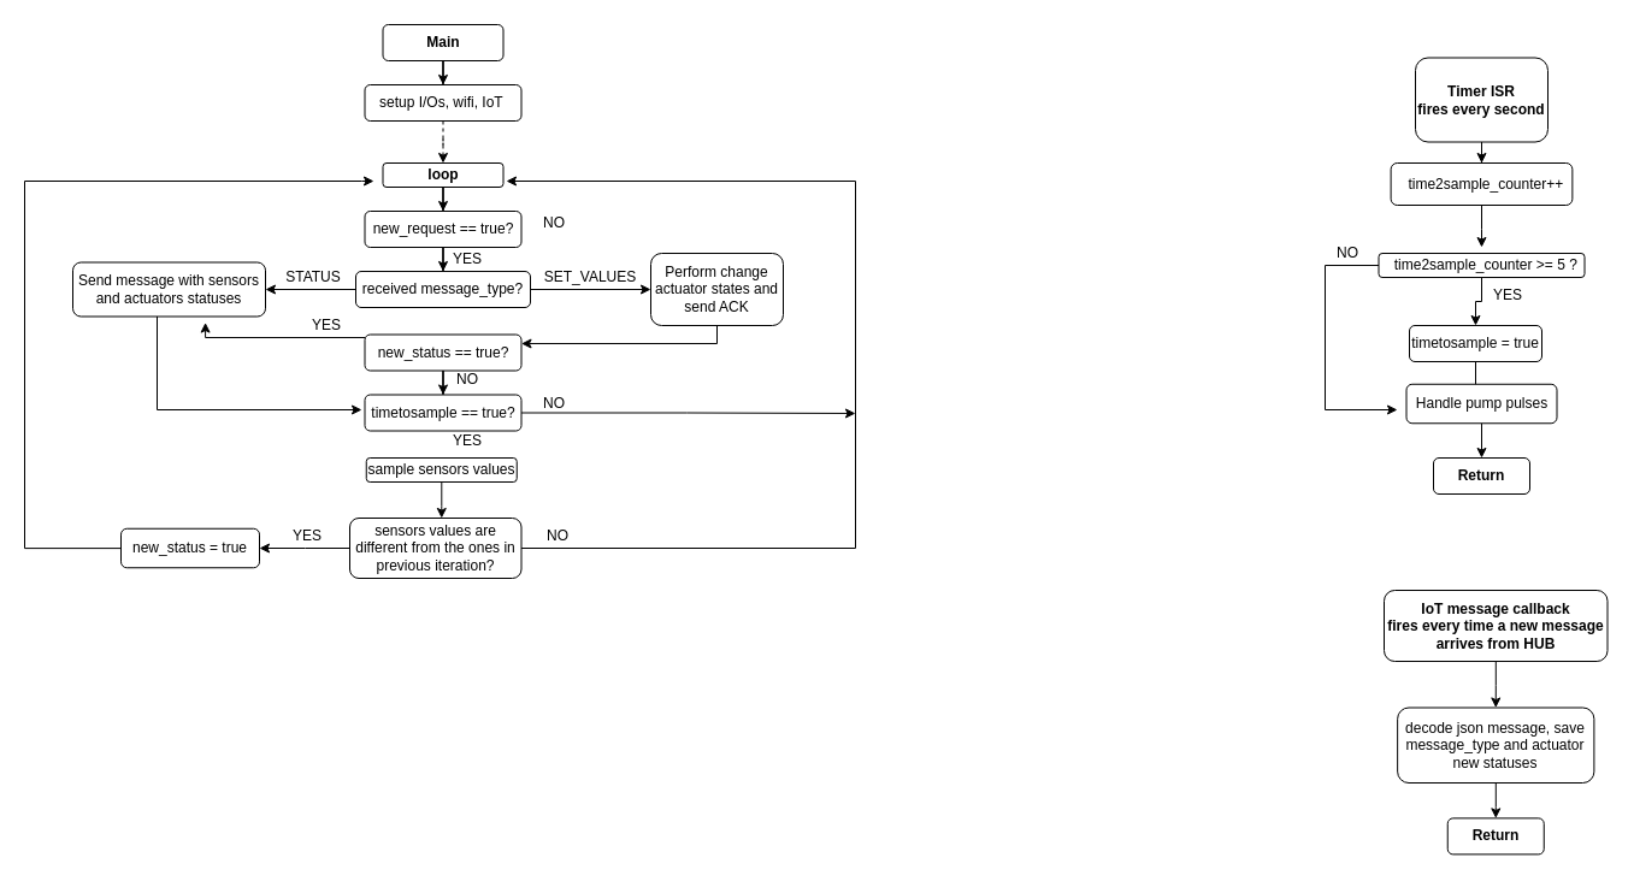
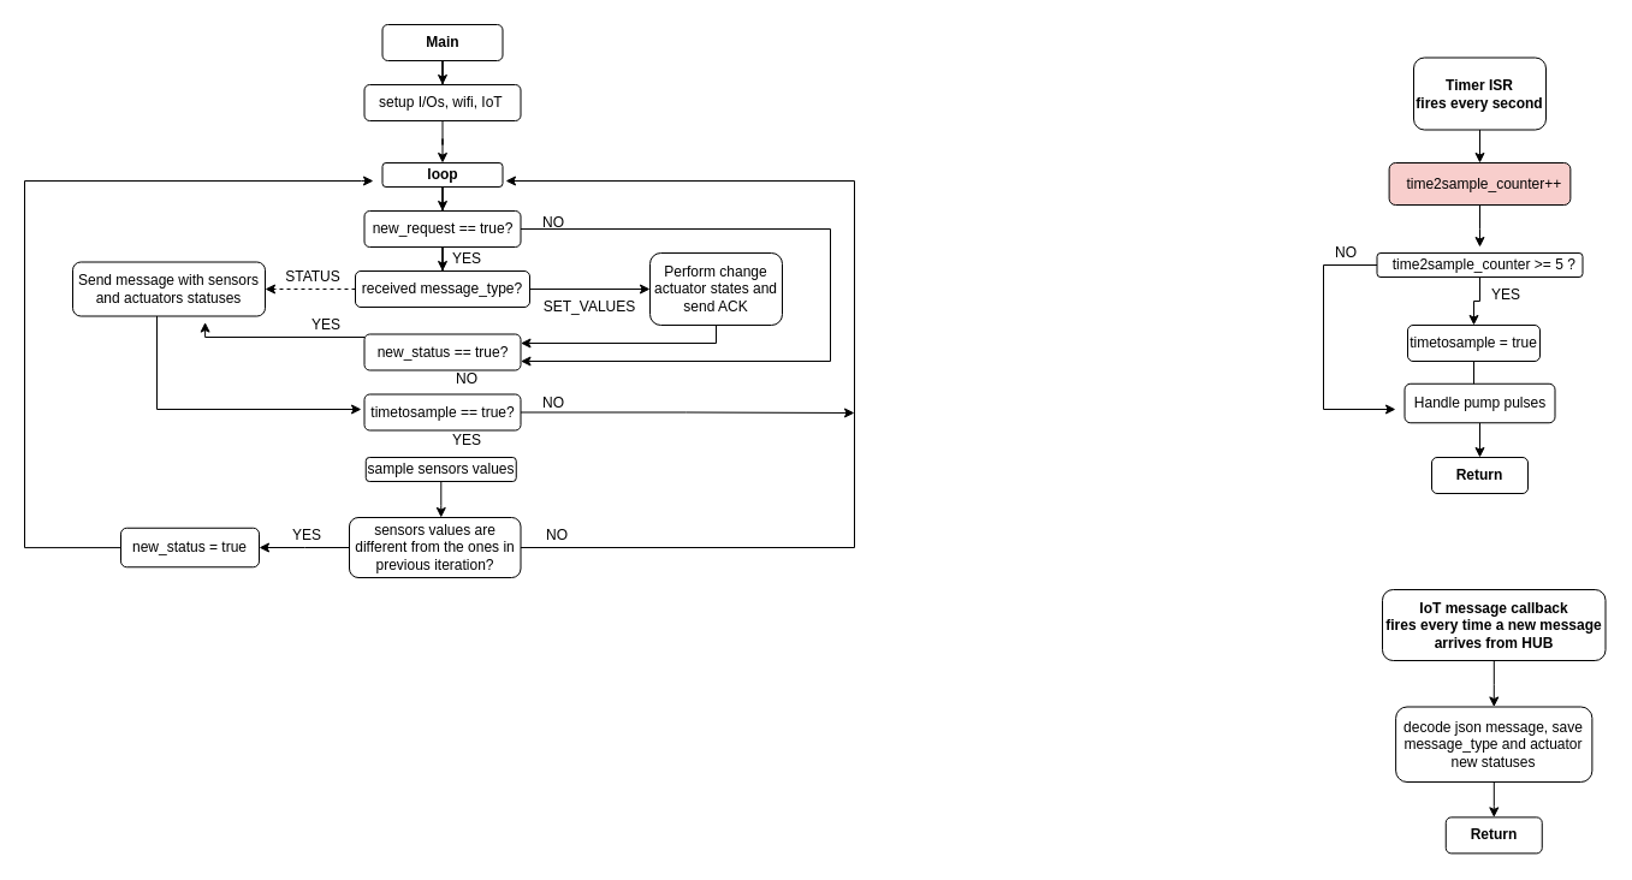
  <mxCell id="0" />
  <mxCell id="1" parent="0" />
  <mxCell id="2" style="edgeStyle=orthogonalEdgeStyle;rounded=0;orthogonalLoop=1;jettySize=auto;html=1;entryX=0.5;entryY=0;entryDx=0;entryDy=0;" parent="1" source="3" target="6" edge="1"><mxGeometry relative="1" as="geometry"><mxPoint x="1230" y="100" as="targetPoint" /></mxGeometry></mxCell>
- <mxCell id="3" value="&lt;b&gt;Timer ISR&lt;br&gt;fires every second&lt;br&gt;&lt;/b&gt;" style="rounded=1;whiteSpace=wrap;html=1;" parent="1" vertex="1"><mxGeometry x="1175" y="47.5" width="110" height="70" as="geometry" /></mxCell>
+ <mxCell id="3" value="&lt;b&gt;Timer ISR&lt;br&gt;fires every second&lt;br&gt;&lt;/b&gt;" style="rounded=1;whiteSpace=wrap;html=1;" parent="1" vertex="1"><mxGeometry x="1175" y="47.5" width="110" height="60" as="geometry" /></mxCell>
  <mxCell id="4" value="&lt;b&gt;Return&lt;br&gt;&lt;/b&gt;" style="rounded=1;whiteSpace=wrap;html=1;" parent="1" vertex="1"><mxGeometry x="1190" y="380" width="80" height="30" as="geometry" /></mxCell>
  <mxCell id="5" style="edgeStyle=orthogonalEdgeStyle;rounded=0;orthogonalLoop=1;jettySize=auto;html=1;entryX=0.5;entryY=0;entryDx=0;entryDy=0;" parent="1" source="6" edge="1"><mxGeometry relative="1" as="geometry"><mxPoint x="1230" y="205" as="targetPoint" /></mxGeometry></mxCell>
- <mxCell id="6" value="&lt;div&gt;&amp;nbsp; time2sample_counter++&lt;/div&gt;" style="rounded=1;whiteSpace=wrap;html=1;" parent="1" vertex="1"><mxGeometry x="1154.62" y="135" width="150.75" height="35" as="geometry" /></mxCell>
+ <mxCell id="6" value="&lt;div&gt;&amp;nbsp; time2sample_counter++&lt;/div&gt;" style="rounded=1;whiteSpace=wrap;html=1;fillColor=#f8cecc;" parent="1" vertex="1"><mxGeometry x="1154.62" y="135" width="150.75" height="35" as="geometry" /></mxCell>
  <mxCell id="7" style="edgeStyle=orthogonalEdgeStyle;rounded=0;orthogonalLoop=1;jettySize=auto;html=1;entryX=0.5;entryY=0;entryDx=0;entryDy=0;" parent="1" source="9" target="11" edge="1"><mxGeometry relative="1" as="geometry" /></mxCell>
  <mxCell id="8" style="edgeStyle=orthogonalEdgeStyle;rounded=0;orthogonalLoop=1;jettySize=auto;html=1;" edge="1" parent="1" source="9"><mxGeometry relative="1" as="geometry"><mxPoint x="1160" y="340" as="targetPoint" /><Array as="points"><mxPoint x="1100" y="220" /><mxPoint x="1100" y="340" /></Array></mxGeometry></mxCell>
  <mxCell id="9" value="&amp;nbsp; time2sample_counter &amp;gt;= 5 ?" style="rounded=1;whiteSpace=wrap;html=1;" parent="1" vertex="1"><mxGeometry x="1144.5" y="210" width="171" height="20" as="geometry" /></mxCell>
  <mxCell id="10" style="edgeStyle=orthogonalEdgeStyle;rounded=0;orthogonalLoop=1;jettySize=auto;html=1;entryX=0.5;entryY=0;entryDx=0;entryDy=0;" edge="1" parent="1" source="11" target="56"><mxGeometry relative="1" as="geometry" /></mxCell>
  <mxCell id="11" value="timetosample = true" style="rounded=1;whiteSpace=wrap;html=1;" parent="1" vertex="1"><mxGeometry x="1170" y="270" width="110" height="30" as="geometry" /></mxCell>
  <mxCell id="12" style="edgeStyle=orthogonalEdgeStyle;rounded=0;orthogonalLoop=1;jettySize=auto;html=1;entryX=0.5;entryY=0;entryDx=0;entryDy=0;" parent="1" source="13" target="29" edge="1"><mxGeometry relative="1" as="geometry" /></mxCell>
  <mxCell id="13" value="&lt;b&gt;Main&lt;br&gt;&lt;/b&gt;" style="rounded=1;whiteSpace=wrap;html=1;" parent="1" vertex="1"><mxGeometry x="317.5" y="20" width="100" height="30" as="geometry" /></mxCell>
  <mxCell id="14" style="edgeStyle=orthogonalEdgeStyle;rounded=0;orthogonalLoop=1;jettySize=auto;html=1;entryX=0.5;entryY=0;entryDx=0;entryDy=0;" parent="1" source="16" target="19" edge="1"><mxGeometry relative="1" as="geometry" /></mxCell>
+ <mxCell id="15" style="edgeStyle=orthogonalEdgeStyle;rounded=0;orthogonalLoop=1;jettySize=auto;html=1;entryX=1;entryY=0.75;entryDx=0;entryDy=0;" parent="1" source="16" target="32" edge="1"><mxGeometry relative="1" as="geometry"><mxPoint x="520" y="310" as="targetPoint" /><Array as="points"><mxPoint x="690" y="190" /><mxPoint x="690" y="300" /></Array></mxGeometry></mxCell>
  <mxCell id="16" value="new_request == true?" style="rounded=1;whiteSpace=wrap;html=1;" parent="1" vertex="1"><mxGeometry x="302.5" y="175" width="130" height="30" as="geometry" /></mxCell>
- <mxCell id="17" style="edgeStyle=orthogonalEdgeStyle;rounded=0;orthogonalLoop=1;jettySize=auto;html=1;entryX=1;entryY=0.5;entryDx=0;entryDy=0;" parent="1" source="19" target="21" edge="1"><mxGeometry relative="1" as="geometry" /></mxCell>
+ <mxCell id="17" style="edgeStyle=orthogonalEdgeStyle;rounded=0;orthogonalLoop=1;jettySize=auto;html=1;entryX=1;entryY=0.5;entryDx=0;entryDy=0;dashed=1;" parent="1" source="19" target="21" edge="1"><mxGeometry relative="1" as="geometry" /></mxCell>
  <mxCell id="18" style="edgeStyle=orthogonalEdgeStyle;rounded=0;orthogonalLoop=1;jettySize=auto;html=1;entryX=0;entryY=0.5;entryDx=0;entryDy=0;" parent="1" source="19" target="23" edge="1"><mxGeometry relative="1" as="geometry" /></mxCell>
  <mxCell id="19" value="received message_type?" style="rounded=1;whiteSpace=wrap;html=1;" parent="1" vertex="1"><mxGeometry x="295" y="225" width="145" height="30" as="geometry" /></mxCell>
  <mxCell id="20" style="edgeStyle=orthogonalEdgeStyle;rounded=0;orthogonalLoop=1;jettySize=auto;html=1;" parent="1" source="21" edge="1"><mxGeometry relative="1" as="geometry"><mxPoint x="300" y="340" as="targetPoint" /><Array as="points"><mxPoint x="130" y="340" /><mxPoint x="300" y="340" /></Array></mxGeometry></mxCell>
  <mxCell id="21" value="Send message with sensors and actuators statuses" style="rounded=1;whiteSpace=wrap;html=1;" parent="1" vertex="1"><mxGeometry x="60" y="217.5" width="160" height="45" as="geometry" /></mxCell>
  <mxCell id="22" style="edgeStyle=orthogonalEdgeStyle;rounded=0;orthogonalLoop=1;jettySize=auto;html=1;entryX=1;entryY=0.25;entryDx=0;entryDy=0;" parent="1" source="23" target="32" edge="1"><mxGeometry relative="1" as="geometry"><mxPoint x="612.5" y="290" as="targetPoint" /><Array as="points"><mxPoint x="595" y="285" /></Array></mxGeometry></mxCell>
  <mxCell id="23" value="Perform change actuator states and send ACK" style="rounded=1;whiteSpace=wrap;html=1;" parent="1" vertex="1"><mxGeometry x="540" y="210" width="110" height="60" as="geometry" /></mxCell>
  <mxCell id="24" value="STATUS" style="text;html=1;strokeColor=none;fillColor=none;align=center;verticalAlign=middle;whiteSpace=wrap;rounded=0;" parent="1" vertex="1"><mxGeometry x="230" y="215" width="60" height="30" as="geometry" /></mxCell>
  <mxCell id="25" style="edgeStyle=orthogonalEdgeStyle;rounded=0;orthogonalLoop=1;jettySize=auto;html=1;entryX=0.5;entryY=0;entryDx=0;entryDy=0;" parent="1" source="26" target="16" edge="1"><mxGeometry relative="1" as="geometry" /></mxCell>
  <mxCell id="26" value="&lt;b&gt;loop&lt;/b&gt;" style="rounded=1;whiteSpace=wrap;html=1;" parent="1" vertex="1"><mxGeometry x="317.5" y="135" width="100" height="20" as="geometry" /></mxCell>
- <mxCell id="27" value="SET_VALUES" style="text;html=1;strokeColor=none;fillColor=none;align=center;verticalAlign=middle;whiteSpace=wrap;rounded=0;" parent="1" vertex="1"><mxGeometry x="460" y="215" width="60" height="30" as="geometry" /></mxCell>
- <mxCell id="28" style="edgeStyle=orthogonalEdgeStyle;rounded=0;orthogonalLoop=1;jettySize=auto;html=1;entryX=0.5;entryY=0;entryDx=0;entryDy=0;dashed=1;" parent="1" source="29" target="26" edge="1"><mxGeometry relative="1" as="geometry"><mxPoint x="367.5" y="107.5" as="sourcePoint" /></mxGeometry></mxCell>
+ <mxCell id="27" value="SET_VALUES" style="text;html=1;strokeColor=none;fillColor=none;align=center;verticalAlign=middle;whiteSpace=wrap;rounded=0;" parent="1" vertex="1"><mxGeometry x="460" y="240" width="60" height="30" as="geometry" /></mxCell>
+ <mxCell id="28" style="edgeStyle=orthogonalEdgeStyle;rounded=0;orthogonalLoop=1;jettySize=auto;html=1;entryX=0.5;entryY=0;entryDx=0;entryDy=0;" parent="1" source="29" target="26" edge="1"><mxGeometry relative="1" as="geometry"><mxPoint x="367.5" y="107.5" as="sourcePoint" /></mxGeometry></mxCell>
  <mxCell id="29" value="setup I/Os, wifi, IoT&amp;nbsp;" style="rounded=1;whiteSpace=wrap;html=1;" parent="1" vertex="1"><mxGeometry x="302.5" y="70" width="130" height="30" as="geometry" /></mxCell>
  <mxCell id="30" style="edgeStyle=orthogonalEdgeStyle;rounded=0;orthogonalLoop=1;jettySize=auto;html=1;entryX=0.688;entryY=1.112;entryDx=0;entryDy=0;entryPerimeter=0;" parent="1" source="32" target="21" edge="1"><mxGeometry relative="1" as="geometry"><mxPoint x="140" y="292.5" as="targetPoint" /><Array as="points"><mxPoint x="170" y="280" /></Array></mxGeometry></mxCell>
- <mxCell id="31" style="edgeStyle=orthogonalEdgeStyle;rounded=0;orthogonalLoop=1;jettySize=auto;html=1;" parent="1" source="32" target="35" edge="1"><mxGeometry relative="1" as="geometry" /></mxCell>
  <mxCell id="32" value="new_status == true?" style="rounded=1;whiteSpace=wrap;html=1;" parent="1" vertex="1"><mxGeometry x="302.5" y="277.5" width="130" height="30" as="geometry" /></mxCell>
  <mxCell id="33" value="YES" style="text;html=1;strokeColor=none;fillColor=none;align=center;verticalAlign=middle;whiteSpace=wrap;rounded=0;" parent="1" vertex="1"><mxGeometry x="241.25" y="255" width="60" height="30" as="geometry" /></mxCell>
  <mxCell id="34" style="edgeStyle=orthogonalEdgeStyle;rounded=0;orthogonalLoop=1;jettySize=auto;html=1;" edge="1" parent="1" source="35"><mxGeometry relative="1" as="geometry"><mxPoint x="710" y="343" as="targetPoint" /><Array as="points"><mxPoint x="570" y="343" /><mxPoint x="570" y="343" /></Array></mxGeometry></mxCell>
  <mxCell id="35" value="timetosample == true?" style="rounded=1;whiteSpace=wrap;html=1;" parent="1" vertex="1"><mxGeometry x="302.5" y="327.5" width="130" height="30" as="geometry" /></mxCell>
  <mxCell id="36" style="edgeStyle=orthogonalEdgeStyle;rounded=0;orthogonalLoop=1;jettySize=auto;html=1;entryX=0.5;entryY=0;entryDx=0;entryDy=0;" parent="1" source="37" edge="1"><mxGeometry relative="1" as="geometry"><mxPoint x="366.25" y="430" as="targetPoint" /></mxGeometry></mxCell>
  <mxCell id="37" value="sample sensors values" style="rounded=1;whiteSpace=wrap;html=1;" parent="1" vertex="1"><mxGeometry x="303.75" y="380" width="125" height="20" as="geometry" /></mxCell>
  <mxCell id="38" value="YES" style="text;html=1;strokeColor=none;fillColor=none;align=center;verticalAlign=middle;whiteSpace=wrap;rounded=0;" parent="1" vertex="1"><mxGeometry x="357.5" y="200" width="60" height="30" as="geometry" /></mxCell>
  <mxCell id="39" value="NO" style="text;html=1;strokeColor=none;fillColor=none;align=center;verticalAlign=middle;whiteSpace=wrap;rounded=0;" parent="1" vertex="1"><mxGeometry x="430" y="320" width="60" height="30" as="geometry" /></mxCell>
  <mxCell id="40" style="edgeStyle=orthogonalEdgeStyle;rounded=0;orthogonalLoop=1;jettySize=auto;html=1;" parent="1" source="42" edge="1"><mxGeometry relative="1" as="geometry"><mxPoint x="215" y="455" as="targetPoint" /></mxGeometry></mxCell>
  <mxCell id="41" style="edgeStyle=orthogonalEdgeStyle;rounded=0;orthogonalLoop=1;jettySize=auto;html=1;" edge="1" parent="1" source="42"><mxGeometry relative="1" as="geometry"><mxPoint x="420" y="150" as="targetPoint" /><Array as="points"><mxPoint x="710" y="455" /><mxPoint x="710" y="150" /></Array></mxGeometry></mxCell>
  <mxCell id="42" value="sensors values are different from the ones in previous iteration?" style="rounded=1;whiteSpace=wrap;html=1;" parent="1" vertex="1"><mxGeometry x="290" y="430" width="142.5" height="50" as="geometry" /></mxCell>
  <mxCell id="43" style="edgeStyle=orthogonalEdgeStyle;rounded=0;orthogonalLoop=1;jettySize=auto;html=1;" edge="1" parent="1" source="44"><mxGeometry relative="1" as="geometry"><mxPoint x="310" y="150" as="targetPoint" /><Array as="points"><mxPoint x="20" y="455" /><mxPoint x="20" y="150" /><mxPoint x="300" y="150" /></Array></mxGeometry></mxCell>
  <mxCell id="44" value="new_status = true" style="rounded=1;whiteSpace=wrap;html=1;" parent="1" vertex="1"><mxGeometry x="100" y="438.75" width="115" height="32.5" as="geometry" /></mxCell>
  <mxCell id="45" value="YES" style="text;html=1;strokeColor=none;fillColor=none;align=center;verticalAlign=middle;whiteSpace=wrap;rounded=0;" parent="1" vertex="1"><mxGeometry x="225" y="430" width="60" height="30" as="geometry" /></mxCell>
  <mxCell id="46" value="NO" style="text;html=1;strokeColor=none;fillColor=none;align=center;verticalAlign=middle;whiteSpace=wrap;rounded=0;" parent="1" vertex="1"><mxGeometry x="432.5" y="430" width="60" height="30" as="geometry" /></mxCell>
  <mxCell id="47" value="NO" style="text;html=1;strokeColor=none;fillColor=none;align=center;verticalAlign=middle;whiteSpace=wrap;rounded=0;" parent="1" vertex="1"><mxGeometry x="430" y="170" width="60" height="30" as="geometry" /></mxCell>
  <mxCell id="48" value="NO" style="text;html=1;strokeColor=none;fillColor=none;align=center;verticalAlign=middle;whiteSpace=wrap;rounded=0;" parent="1" vertex="1"><mxGeometry x="357.5" y="300" width="60" height="30" as="geometry" /></mxCell>
  <mxCell id="49" value="YES" style="text;html=1;strokeColor=none;fillColor=none;align=center;verticalAlign=middle;whiteSpace=wrap;rounded=0;" parent="1" vertex="1"><mxGeometry x="357.5" y="351.25" width="60" height="30" as="geometry" /></mxCell>
  <mxCell id="50" style="edgeStyle=orthogonalEdgeStyle;rounded=0;orthogonalLoop=1;jettySize=auto;html=1;entryX=0.5;entryY=0;entryDx=0;entryDy=0;" parent="1" source="51" target="53" edge="1"><mxGeometry relative="1" as="geometry" /></mxCell>
  <mxCell id="51" value="&lt;b&gt;IoT message callback&lt;br&gt;fires every time a new message arrives from HUB&lt;br&gt;&lt;/b&gt;" style="rounded=1;whiteSpace=wrap;html=1;" parent="1" vertex="1"><mxGeometry x="1149" y="490" width="185.5" height="59" as="geometry" /></mxCell>
  <mxCell id="52" style="edgeStyle=orthogonalEdgeStyle;rounded=0;orthogonalLoop=1;jettySize=auto;html=1;entryX=0.5;entryY=0;entryDx=0;entryDy=0;" parent="1" source="53" target="54" edge="1"><mxGeometry relative="1" as="geometry" /></mxCell>
  <mxCell id="53" value="decode json message, save&lt;br&gt;message_type and actuator new statuses" style="rounded=1;whiteSpace=wrap;html=1;" parent="1" vertex="1"><mxGeometry x="1160.13" y="587.5" width="163.25" height="62.5" as="geometry" /></mxCell>
  <mxCell id="54" value="&lt;b&gt;Return&lt;br&gt;&lt;/b&gt;" style="rounded=1;whiteSpace=wrap;html=1;" parent="1" vertex="1"><mxGeometry x="1201.75" y="679.38" width="80" height="30" as="geometry" /></mxCell>
  <mxCell id="55" style="edgeStyle=orthogonalEdgeStyle;rounded=0;orthogonalLoop=1;jettySize=auto;html=1;entryX=0.5;entryY=0;entryDx=0;entryDy=0;" edge="1" parent="1" source="56" target="4"><mxGeometry relative="1" as="geometry" /></mxCell>
  <mxCell id="56" value="Handle pump pulses" style="rounded=1;whiteSpace=wrap;html=1;" vertex="1" parent="1"><mxGeometry x="1167.5" y="318.75" width="125" height="32.5" as="geometry" /></mxCell>
  <mxCell id="57" value="NO" style="text;html=1;strokeColor=none;fillColor=none;align=center;verticalAlign=middle;whiteSpace=wrap;rounded=0;" vertex="1" parent="1"><mxGeometry x="1089" y="195" width="60" height="30" as="geometry" /></mxCell>
  <mxCell id="58" value="YES" style="text;html=1;strokeColor=none;fillColor=none;align=center;verticalAlign=middle;whiteSpace=wrap;rounded=0;" vertex="1" parent="1"><mxGeometry x="1221.75" y="230" width="60" height="30" as="geometry" /></mxCell>
